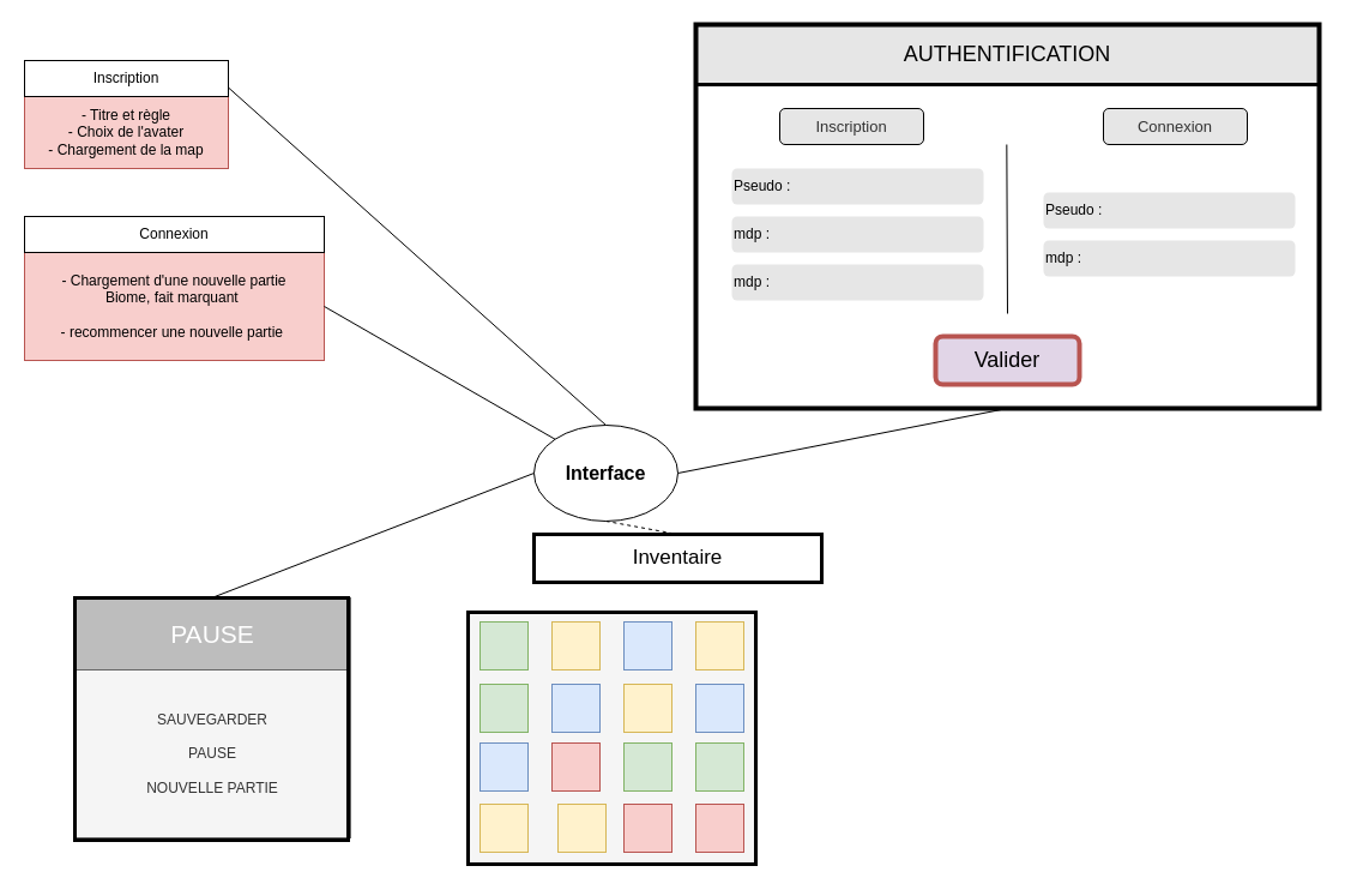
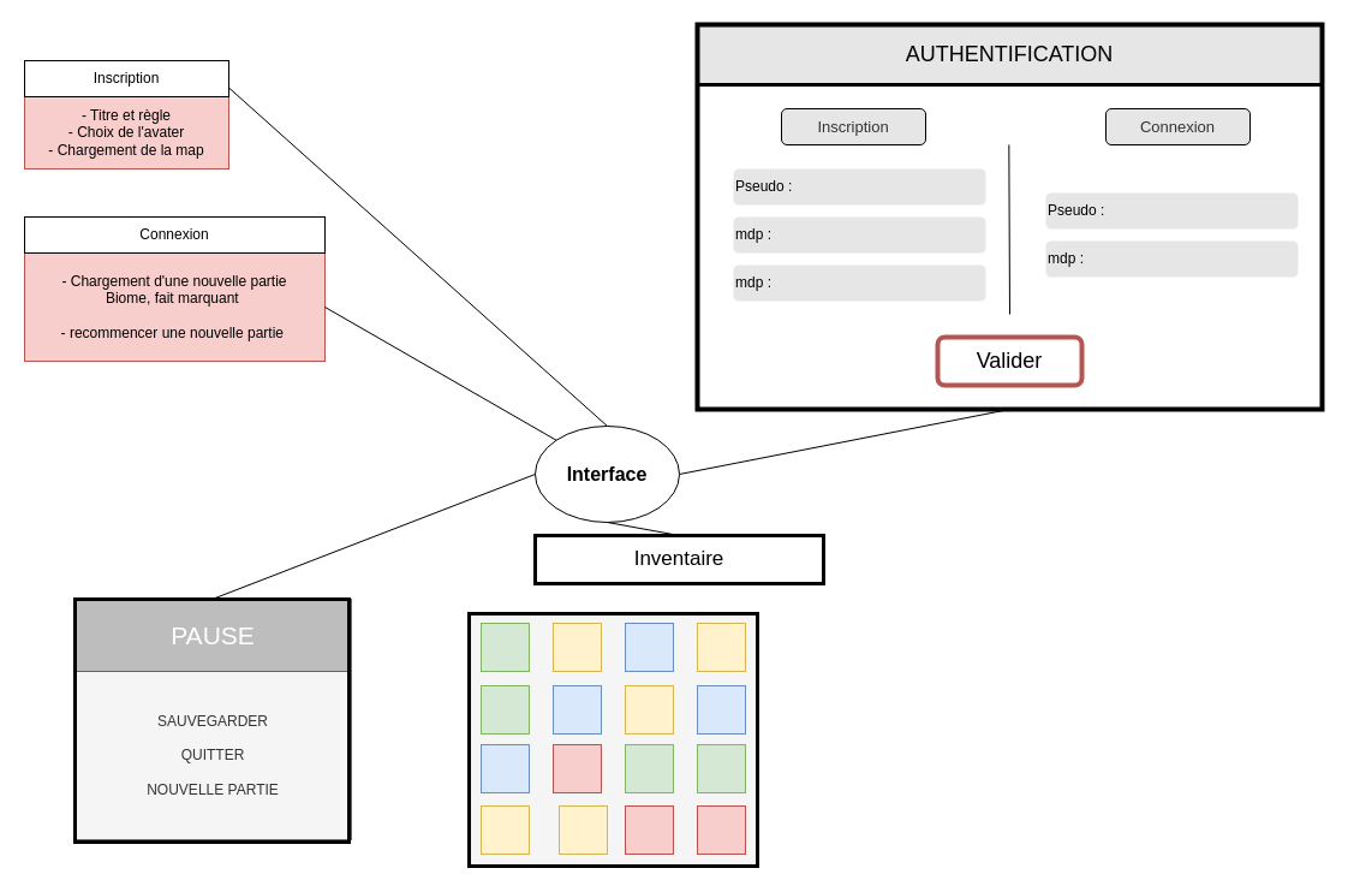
  <mxCell id="0" />
  <mxCell id="1" parent="0" />
  <mxCell id="2" value="&lt;font style=&quot;font-size: 17px&quot;&gt;Inventaire&lt;/font&gt;" style="rounded=0;whiteSpace=wrap;html=1;strokeWidth=3;" vertex="1" parent="1"><mxGeometry x="445" y="445" width="240" height="40" as="geometry" /></mxCell>
  <mxCell id="3" value="" style="rounded=0;whiteSpace=wrap;html=1;fillColor=#f5f5f5;fontColor=#333333;strokeWidth=3;" vertex="1" parent="1"><mxGeometry x="390" y="510" width="240" height="210" as="geometry" /></mxCell>
  <mxCell id="4" value="&lt;font style=&quot;font-size: 16px&quot;&gt;&lt;b&gt;Interface&lt;/b&gt;&lt;/font&gt;" style="ellipse;whiteSpace=wrap;html=1;" vertex="1" parent="1"><mxGeometry x="445" y="354" width="120" height="80" as="geometry" /></mxCell>
- <mxCell id="5" value="SAUVEGARDER&lt;br&gt;&lt;br&gt;PAUSE&lt;br&gt;&lt;br&gt;NOUVELLE PARTIE" style="rounded=0;whiteSpace=wrap;html=1;fillColor=#f5f5f5;strokeColor=#666666;fontColor=#333333;" vertex="1" parent="1"><mxGeometry x="62" y="558" width="230" height="140" as="geometry" /></mxCell>
+ <mxCell id="5" value="SAUVEGARDER&lt;br&gt;&lt;br&gt;QUITTER&lt;br&gt;&lt;br&gt;NOUVELLE PARTIE" style="rounded=0;whiteSpace=wrap;html=1;fillColor=#f5f5f5;strokeColor=#666666;fontColor=#333333;" vertex="1" parent="1"><mxGeometry x="62" y="558" width="230" height="140" as="geometry" /></mxCell>
  <mxCell id="6" value="&lt;font color=&quot;#ffffff&quot; style=&quot;font-size: 21px&quot;&gt;PAUSE&lt;/font&gt;" style="rounded=0;whiteSpace=wrap;html=1;strokeColor=#666666;fontColor=#333333;fillColor=#BDBDBD;" vertex="1" parent="1"><mxGeometry x="62" y="498" width="230" height="60" as="geometry" /></mxCell>
  <mxCell id="7" value="" style="rounded=0;whiteSpace=wrap;html=1;fillColor=#d5e8d4;strokeColor=#82b366;" vertex="1" parent="1"><mxGeometry x="400" y="518" width="40" height="40" as="geometry" /></mxCell>
  <mxCell id="8" value="" style="rounded=0;whiteSpace=wrap;html=1;fillColor=#d5e8d4;strokeColor=#82b366;" vertex="1" parent="1"><mxGeometry x="400" y="570" width="40" height="40" as="geometry" /></mxCell>
  <mxCell id="9" value="" style="rounded=0;whiteSpace=wrap;html=1;fillColor=#dae8fc;strokeColor=#6c8ebf;" vertex="1" parent="1"><mxGeometry x="400" y="619" width="40" height="40" as="geometry" /></mxCell>
  <mxCell id="10" value="" style="rounded=0;whiteSpace=wrap;html=1;fillColor=#fff2cc;strokeColor=#d6b656;" vertex="1" parent="1"><mxGeometry x="400" y="670" width="40" height="40" as="geometry" /></mxCell>
  <mxCell id="11" value="" style="rounded=0;whiteSpace=wrap;html=1;fillColor=#fff2cc;strokeColor=#d6b656;" vertex="1" parent="1"><mxGeometry x="460" y="518" width="40" height="40" as="geometry" /></mxCell>
  <mxCell id="12" value="" style="rounded=0;whiteSpace=wrap;html=1;fillColor=#dae8fc;strokeColor=#6c8ebf;" vertex="1" parent="1"><mxGeometry x="460" y="570" width="40" height="40" as="geometry" /></mxCell>
  <mxCell id="13" value="" style="rounded=0;whiteSpace=wrap;html=1;fillColor=#f8cecc;strokeColor=#b85450;" vertex="1" parent="1"><mxGeometry x="460" y="619" width="40" height="40" as="geometry" /></mxCell>
  <mxCell id="14" value="" style="rounded=0;whiteSpace=wrap;html=1;fillColor=#fff2cc;strokeColor=#d6b656;" vertex="1" parent="1"><mxGeometry x="465" y="670" width="40" height="40" as="geometry" /></mxCell>
  <mxCell id="15" value="" style="rounded=0;whiteSpace=wrap;html=1;fillColor=#dae8fc;strokeColor=#6c8ebf;" vertex="1" parent="1"><mxGeometry x="520" y="518" width="40" height="40" as="geometry" /></mxCell>
  <mxCell id="16" value="" style="rounded=0;whiteSpace=wrap;html=1;fillColor=#fff2cc;strokeColor=#d6b656;" vertex="1" parent="1"><mxGeometry x="520" y="570" width="40" height="40" as="geometry" /></mxCell>
  <mxCell id="17" value="" style="rounded=0;whiteSpace=wrap;html=1;fillColor=#d5e8d4;strokeColor=#82b366;" vertex="1" parent="1"><mxGeometry x="520" y="619" width="40" height="40" as="geometry" /></mxCell>
  <mxCell id="18" value="" style="rounded=0;whiteSpace=wrap;html=1;fillColor=#f8cecc;strokeColor=#b85450;" vertex="1" parent="1"><mxGeometry x="520" y="670" width="40" height="40" as="geometry" /></mxCell>
  <mxCell id="19" value="" style="rounded=0;whiteSpace=wrap;html=1;fillColor=#fff2cc;strokeColor=#d6b656;" vertex="1" parent="1"><mxGeometry x="580" y="518" width="40" height="40" as="geometry" /></mxCell>
  <mxCell id="20" value="" style="rounded=0;whiteSpace=wrap;html=1;fillColor=#dae8fc;strokeColor=#6c8ebf;" vertex="1" parent="1"><mxGeometry x="580" y="570" width="40" height="40" as="geometry" /></mxCell>
  <mxCell id="21" value="" style="rounded=0;whiteSpace=wrap;html=1;fillColor=#d5e8d4;strokeColor=#82b366;" vertex="1" parent="1"><mxGeometry x="580" y="619" width="40" height="40" as="geometry" /></mxCell>
  <mxCell id="22" value="" style="rounded=0;whiteSpace=wrap;html=1;fillColor=#f8cecc;strokeColor=#b85450;" vertex="1" parent="1"><mxGeometry x="580" y="670" width="40" height="40" as="geometry" /></mxCell>
  <mxCell id="23" value="" style="rounded=0;whiteSpace=wrap;html=1;strokeColor=#000000;strokeWidth=3;fillColor=none;" vertex="1" parent="1"><mxGeometry x="62" y="498" width="228" height="202" as="geometry" /></mxCell>
  <mxCell id="24" value="" style="rounded=0;whiteSpace=wrap;html=1;strokeWidth=3;strokeColor=none;" vertex="1" parent="1"><mxGeometry x="580" y="70" width="520" height="270" as="geometry" /></mxCell>
  <mxCell id="25" value="&lt;font style=&quot;font-size: 18px&quot;&gt;AUTHENTIFICATION&lt;/font&gt;" style="rounded=0;whiteSpace=wrap;html=1;strokeColor=#000000;strokeWidth=3;fillColor=#e6e6e6;" vertex="1" parent="1"><mxGeometry x="580" y="20" width="520" height="50" as="geometry" /></mxCell>
  <mxCell id="26" value="" style="endArrow=none;html=1;exitX=0.5;exitY=1;exitDx=0;exitDy=0;" edge="1" parent="1"><mxGeometry width="50" height="50" relative="1" as="geometry"><mxPoint x="840" y="261" as="sourcePoint" /><mxPoint x="839.33" y="120" as="targetPoint" /></mxGeometry></mxCell>
  <mxCell id="27" value="&lt;font style=&quot;font-size: 13px&quot;&gt;Inscription&lt;/font&gt;" style="rounded=1;whiteSpace=wrap;html=1;strokeWidth=1;fontColor=#333333;fillColor=#E6E6E6;" vertex="1" parent="1"><mxGeometry x="650" y="90" width="120" height="30" as="geometry" /></mxCell>
  <mxCell id="28" value="&lt;font style=&quot;font-size: 13px&quot;&gt;Connexion&lt;/font&gt;" style="rounded=1;whiteSpace=wrap;html=1;strokeWidth=1;fontColor=#333333;fillColor=#E6E6E6;" vertex="1" parent="1"><mxGeometry x="920" y="90" width="120" height="30" as="geometry" /></mxCell>
  <mxCell id="29" value="mdp :" style="rounded=1;whiteSpace=wrap;html=1;strokeWidth=1;fillColor=#E6E6E6;strokeColor=none;align=left;" vertex="1" parent="1"><mxGeometry x="610" y="220" width="210" height="30" as="geometry" /></mxCell>
  <mxCell id="30" value="mdp :" style="rounded=1;whiteSpace=wrap;html=1;strokeWidth=1;fillColor=#E6E6E6;strokeColor=none;align=left;" vertex="1" parent="1"><mxGeometry x="610" y="180" width="210" height="30" as="geometry" /></mxCell>
  <mxCell id="31" value="Pseudo :" style="rounded=1;whiteSpace=wrap;html=1;strokeWidth=1;fillColor=#E6E6E6;align=left;strokeColor=none;" vertex="1" parent="1"><mxGeometry x="870" y="160" width="210" height="30" as="geometry" /></mxCell>
  <mxCell id="32" value="mdp :" style="rounded=1;whiteSpace=wrap;html=1;strokeWidth=1;fillColor=#E6E6E6;strokeColor=none;align=left;" vertex="1" parent="1"><mxGeometry x="870" y="200" width="210" height="30" as="geometry" /></mxCell>
- <mxCell id="33" value="&lt;font style=&quot;font-size: 18px&quot;&gt;Valider&lt;/font&gt;" style="rounded=1;whiteSpace=wrap;html=1;strokeColor=#b85450;strokeWidth=4;fillColor=#E1D5E7;" vertex="1" parent="1"><mxGeometry x="780" y="280" width="120" height="40" as="geometry" /></mxCell>
+ <mxCell id="33" value="&lt;font style=&quot;font-size: 18px&quot;&gt;Valider&lt;/font&gt;" style="rounded=1;whiteSpace=wrap;html=1;strokeColor=#b85450;strokeWidth=4;fillColor=#ffffff;" vertex="1" parent="1"><mxGeometry x="780" y="280" width="120" height="40" as="geometry" /></mxCell>
  <mxCell id="34" value="" style="rounded=0;whiteSpace=wrap;html=1;strokeColor=#000000;strokeWidth=4;fillColor=none;" vertex="1" parent="1"><mxGeometry x="580" y="20" width="520" height="320" as="geometry" /></mxCell>
  <mxCell id="35" value="- Titre et règle&lt;br&gt;- Choix de l'avater&lt;br&gt;- Chargement de la map" style="rounded=0;whiteSpace=wrap;html=1;strokeColor=#b85450;strokeWidth=1;fillColor=#f8cecc;" vertex="1" parent="1"><mxGeometry x="20" y="80" width="170" height="60" as="geometry" /></mxCell>
  <mxCell id="36" value="- Chargement d'une nouvelle partie&lt;br&gt;Biome, fait marquant&amp;nbsp;&lt;br&gt;&lt;br&gt;- recommencer une nouvelle partie&amp;nbsp;" style="rounded=0;whiteSpace=wrap;html=1;strokeColor=#b85450;strokeWidth=1;fillColor=#f8cecc;" vertex="1" parent="1"><mxGeometry x="20" y="210" width="250" height="90" as="geometry" /></mxCell>
  <mxCell id="37" value="Pseudo :" style="rounded=1;whiteSpace=wrap;html=1;strokeWidth=1;fillColor=#E6E6E6;align=left;strokeColor=none;" vertex="1" parent="1"><mxGeometry x="610" y="140" width="210" height="30" as="geometry" /></mxCell>
  <mxCell id="38" value="Connexion" style="rounded=0;whiteSpace=wrap;html=1;strokeColor=#000000;strokeWidth=1;fillColor=#ffffff;" vertex="1" parent="1"><mxGeometry x="20" y="180" width="250" height="30" as="geometry" /></mxCell>
  <mxCell id="39" value="Inscription" style="rounded=0;whiteSpace=wrap;html=1;strokeColor=#000000;strokeWidth=1;fillColor=#ffffff;" vertex="1" parent="1"><mxGeometry x="20" y="50" width="170" height="30" as="geometry" /></mxCell>
  <mxCell id="40" value="" style="endArrow=none;html=1;entryX=1;entryY=0.75;entryDx=0;entryDy=0;exitX=0.5;exitY=0;exitDx=0;exitDy=0;" edge="1" parent="1" source="4" target="39"><mxGeometry width="50" height="50" relative="1" as="geometry"><mxPoint x="610" y="380" as="sourcePoint" /><mxPoint x="660" y="330" as="targetPoint" /></mxGeometry></mxCell>
  <mxCell id="41" value="" style="endArrow=none;html=1;entryX=1;entryY=0.5;entryDx=0;entryDy=0;exitX=0;exitY=0;exitDx=0;exitDy=0;" edge="1" parent="1" source="4" target="36"><mxGeometry width="50" height="50" relative="1" as="geometry"><mxPoint x="610" y="380" as="sourcePoint" /><mxPoint x="660" y="330" as="targetPoint" /></mxGeometry></mxCell>
  <mxCell id="42" value="" style="endArrow=none;html=1;entryX=0.5;entryY=0;entryDx=0;entryDy=0;exitX=0;exitY=0.5;exitDx=0;exitDy=0;" edge="1" parent="1" source="4" target="23"><mxGeometry width="50" height="50" relative="1" as="geometry"><mxPoint x="610" y="380" as="sourcePoint" /><mxPoint x="660" y="330" as="targetPoint" /></mxGeometry></mxCell>
  <mxCell id="43" value="" style="endArrow=none;html=1;entryX=0.5;entryY=1;entryDx=0;entryDy=0;exitX=1;exitY=0.5;exitDx=0;exitDy=0;" edge="1" parent="1" source="4" target="34"><mxGeometry width="50" height="50" relative="1" as="geometry"><mxPoint x="610" y="380" as="sourcePoint" /><mxPoint x="660" y="330" as="targetPoint" /></mxGeometry></mxCell>
- <mxCell id="44" value="" style="endArrow=none;html=1;entryX=0.5;entryY=0;entryDx=0;entryDy=0;exitX=0.5;exitY=1;exitDx=0;exitDy=0;dashed=1;" edge="1" parent="1" source="4" target="2"><mxGeometry width="50" height="50" relative="1" as="geometry"><mxPoint x="610" y="380" as="sourcePoint" /><mxPoint x="660" y="330" as="targetPoint" /></mxGeometry></mxCell>
+ <mxCell id="44" value="" style="endArrow=none;html=1;entryX=0.5;entryY=0;entryDx=0;entryDy=0;exitX=0.5;exitY=1;exitDx=0;exitDy=0;" edge="1" parent="1" source="4" target="2"><mxGeometry width="50" height="50" relative="1" as="geometry"><mxPoint x="610" y="380" as="sourcePoint" /><mxPoint x="660" y="330" as="targetPoint" /></mxGeometry></mxCell>
